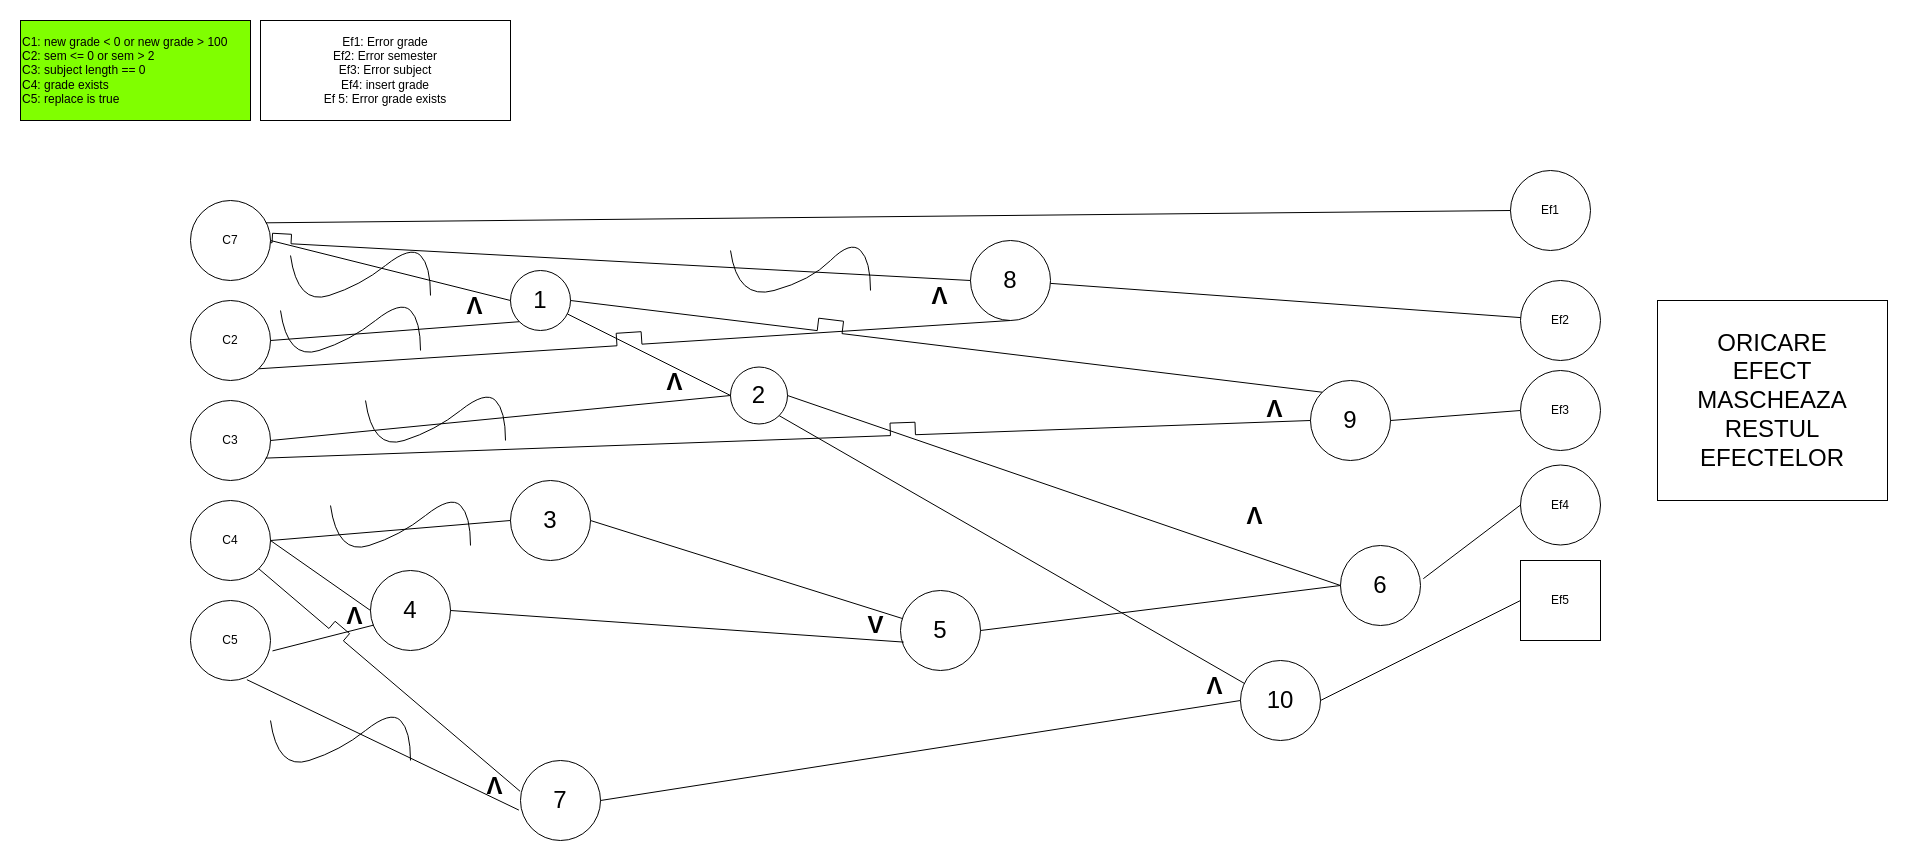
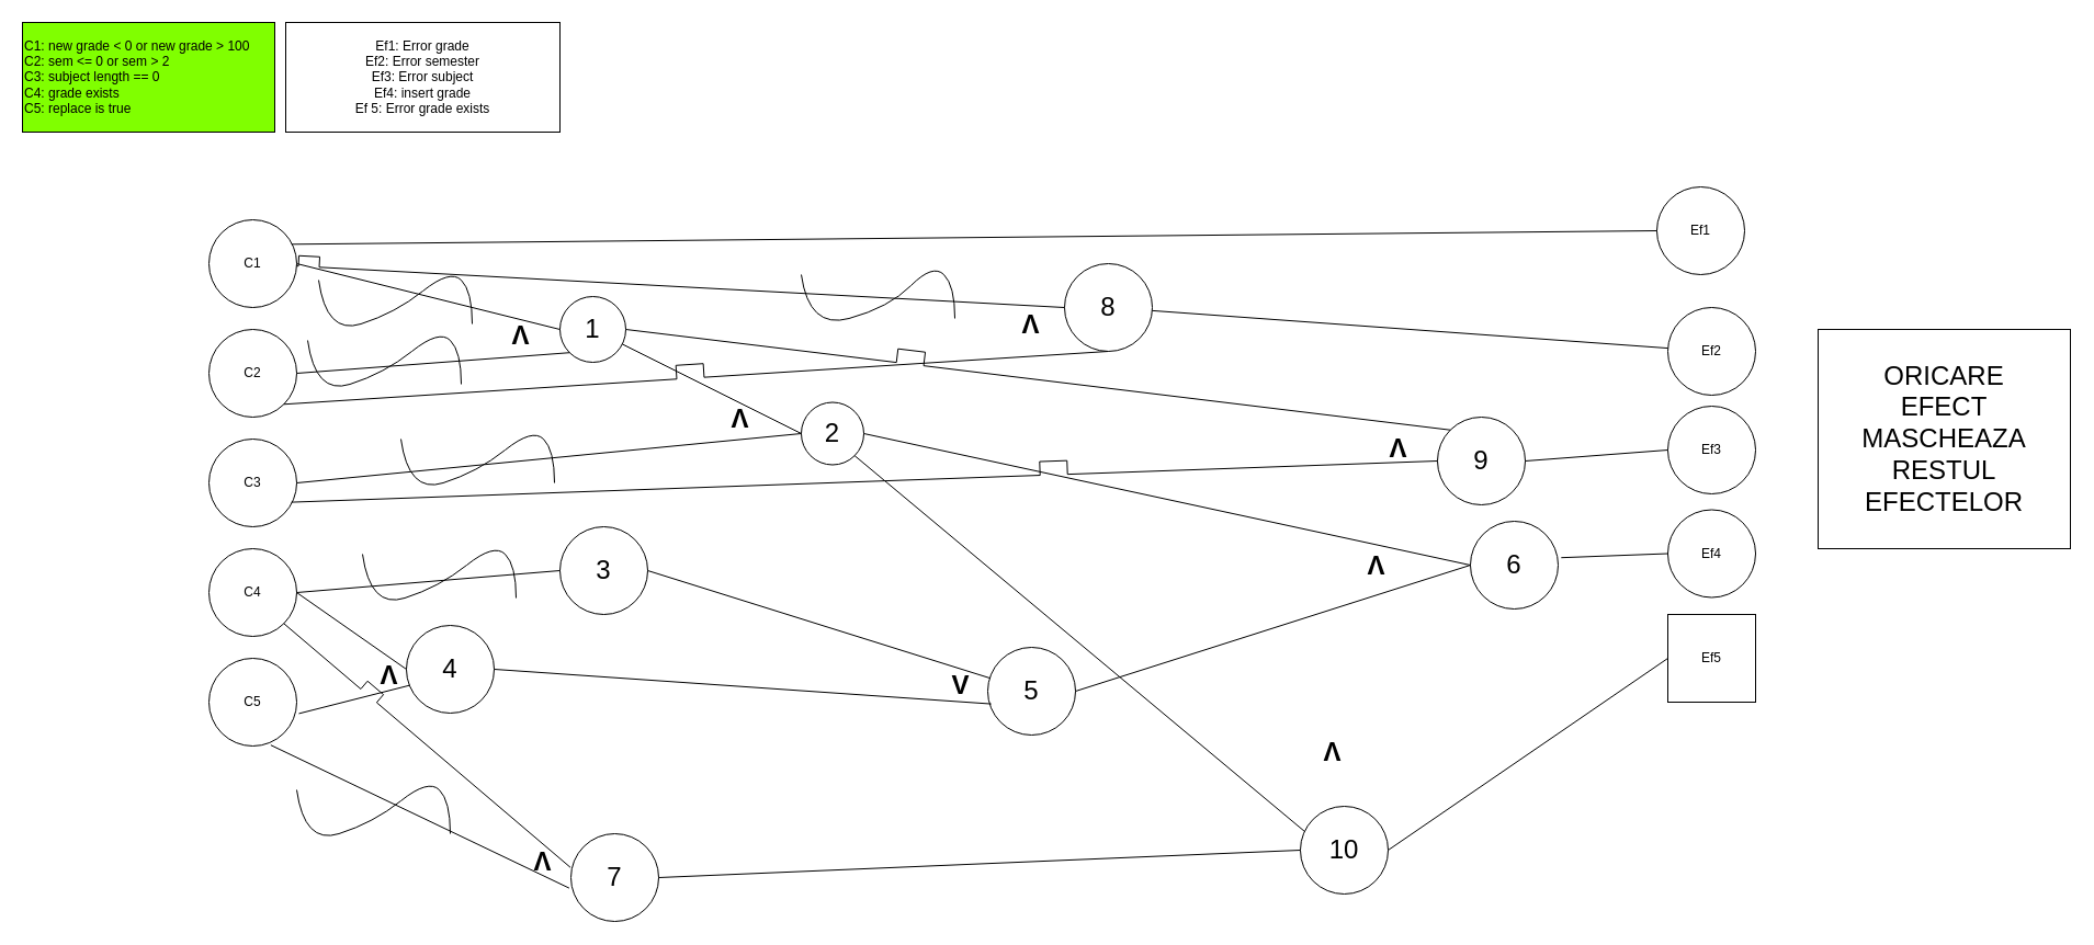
  <mxCell id="0" />
  <mxCell id="1" parent="0" />
- <mxCell id="2" value="C7" style="ellipse;whiteSpace=wrap;html=1;aspect=fixed;" parent="1" vertex="1"><mxGeometry x="190" y="200" width="80" height="80" as="geometry" /></mxCell>
+ <mxCell id="2" value="C1" style="ellipse;whiteSpace=wrap;html=1;aspect=fixed;" parent="1" vertex="1"><mxGeometry x="190" y="200" width="80" height="80" as="geometry" /></mxCell>
  <mxCell id="3" value="C2" style="ellipse;whiteSpace=wrap;html=1;aspect=fixed;" parent="1" vertex="1"><mxGeometry x="190" y="300" width="80" height="80" as="geometry" /></mxCell>
  <mxCell id="4" value="C3" style="ellipse;whiteSpace=wrap;html=1;aspect=fixed;" parent="1" vertex="1"><mxGeometry x="190" y="400" width="80" height="80" as="geometry" /></mxCell>
  <mxCell id="5" value="C4" style="ellipse;whiteSpace=wrap;html=1;aspect=fixed;" parent="1" vertex="1"><mxGeometry x="190" y="500" width="80" height="80" as="geometry" /></mxCell>
  <mxCell id="6" value="&lt;div style=&quot;&quot;&gt;C1: new grade &amp;lt; 0 or new grade &amp;gt; 100&lt;/div&gt;&lt;div style=&quot;&quot;&gt;C2: sem &amp;lt;= 0 or sem &amp;gt; 2&lt;br&gt;C3: subject length == 0&lt;/div&gt;&lt;div style=&quot;&quot;&gt;C4: grade exists&lt;/div&gt;&lt;div style=&quot;&quot;&gt;C5: replace is true&lt;/div&gt;" style="rounded=0;whiteSpace=wrap;html=1;labelBackgroundColor=#80FF00;fillColor=#80FF00;align=left;" parent="1" vertex="1"><mxGeometry x="20" y="20" width="230" height="100" as="geometry" /></mxCell>
  <mxCell id="7" value="Ef1: Error grade&lt;br&gt;Ef2: Error semester&lt;br&gt;Ef3: Error subject&lt;br&gt;Ef4: insert grade&lt;br&gt;Ef 5: Error grade exists" style="rounded=0;whiteSpace=wrap;html=1;labelBackgroundColor=none;fillColor=none;" parent="1" vertex="1"><mxGeometry x="260" y="20" width="250" height="100" as="geometry" /></mxCell>
  <mxCell id="8" value="Ef1" style="ellipse;whiteSpace=wrap;html=1;aspect=fixed;" parent="1" vertex="1"><mxGeometry x="1510" y="170" width="80" height="80" as="geometry" /></mxCell>
  <mxCell id="9" value="Ef2" style="ellipse;whiteSpace=wrap;html=1;aspect=fixed;" parent="1" vertex="1"><mxGeometry x="1520" y="280" width="80" height="80" as="geometry" /></mxCell>
  <mxCell id="10" value="Ef3" style="ellipse;whiteSpace=wrap;html=1;aspect=fixed;" parent="1" vertex="1"><mxGeometry x="1520" y="370" width="80" height="80" as="geometry" /></mxCell>
  <mxCell id="11" value="Ef4" style="ellipse;whiteSpace=wrap;html=1;aspect=fixed;" parent="1" vertex="1"><mxGeometry x="1520" y="464.5" width="80" height="80" as="geometry" /></mxCell>
  <mxCell id="12" value="Ef5" style="whiteSpace=wrap;html=1;aspect=fixed;rounded=0;" parent="1" vertex="1"><mxGeometry x="1520" y="560" width="80" height="80" as="geometry" /></mxCell>
  <mxCell id="13" value="" style="endArrow=none;html=1;rounded=0;exitX=1;exitY=0.5;exitDx=0;exitDy=0;entryX=0;entryY=0.5;entryDx=0;entryDy=0;" parent="1" source="2" target="14" edge="1"><mxGeometry width="50" height="50" relative="1" as="geometry"><mxPoint x="300" y="390" as="sourcePoint" /><mxPoint x="460" y="270" as="targetPoint" /></mxGeometry></mxCell>
  <mxCell id="14" value="&lt;font style=&quot;font-size: 24px;&quot;&gt;1&lt;/font&gt;" style="ellipse;whiteSpace=wrap;html=1;aspect=fixed;labelBackgroundColor=none;fillColor=none;" parent="1" vertex="1"><mxGeometry x="510" y="270" width="60" height="60" as="geometry" /></mxCell>
  <mxCell id="15" value="" style="curved=1;endArrow=none;html=1;rounded=0;endFill=0;" parent="1" edge="1"><mxGeometry width="50" height="50" relative="1" as="geometry"><mxPoint x="290" y="255" as="sourcePoint" /><mxPoint x="430" y="295" as="targetPoint" /><Array as="points"><mxPoint x="297" y="305" /><mxPoint x="360" y="285" /><mxPoint x="410" y="245" /><mxPoint x="430" y="265" /></Array></mxGeometry></mxCell>
  <mxCell id="16" value="" style="endArrow=none;html=1;rounded=0;entryX=0;entryY=1;entryDx=0;entryDy=0;exitX=1;exitY=0.5;exitDx=0;exitDy=0;" parent="1" source="3" target="14" edge="1"><mxGeometry width="50" height="50" relative="1" as="geometry"><mxPoint x="300" y="390" as="sourcePoint" /><mxPoint x="350" y="340" as="targetPoint" /></mxGeometry></mxCell>
  <mxCell id="17" value="" style="curved=1;endArrow=none;html=1;rounded=0;endFill=0;" parent="1" edge="1"><mxGeometry width="50" height="50" relative="1" as="geometry"><mxPoint x="280" y="310" as="sourcePoint" /><mxPoint x="420" y="350" as="targetPoint" /><Array as="points"><mxPoint x="287" y="360" /><mxPoint x="350" y="340" /><mxPoint x="400" y="300" /><mxPoint x="420" y="320" /></Array></mxGeometry></mxCell>
  <mxCell id="18" value="" style="endArrow=none;html=1;rounded=0;fontSize=24;exitX=1;exitY=0.5;exitDx=0;exitDy=0;entryX=0;entryY=0.5;entryDx=0;entryDy=0;" parent="1" source="4" target="20" edge="1"><mxGeometry width="50" height="50" relative="1" as="geometry"><mxPoint x="430" y="390" as="sourcePoint" /><mxPoint x="680" y="430" as="targetPoint" /></mxGeometry></mxCell>
  <mxCell id="19" value="" style="curved=1;endArrow=none;html=1;rounded=0;endFill=0;" parent="1" edge="1"><mxGeometry width="50" height="50" relative="1" as="geometry"><mxPoint x="365" y="400" as="sourcePoint" /><mxPoint x="505" y="440" as="targetPoint" /><Array as="points"><mxPoint x="372" y="450" /><mxPoint x="435" y="430" /><mxPoint x="485" y="390" /><mxPoint x="505" y="410" /></Array></mxGeometry></mxCell>
  <mxCell id="20" value="2" style="ellipse;whiteSpace=wrap;html=1;aspect=fixed;labelBackgroundColor=none;fontSize=24;fillColor=none;" parent="1" vertex="1"><mxGeometry x="730" y="366.5" width="57" height="57" as="geometry" /></mxCell>
  <mxCell id="21" value="C5" style="ellipse;whiteSpace=wrap;html=1;aspect=fixed;" parent="1" vertex="1"><mxGeometry x="190" y="600" width="80" height="80" as="geometry" /></mxCell>
  <mxCell id="22" value="" style="endArrow=none;html=1;rounded=0;fontSize=24;entryX=0;entryY=0.5;entryDx=0;entryDy=0;" parent="1" source="14" target="20" edge="1"><mxGeometry width="50" height="50" relative="1" as="geometry"><mxPoint x="700" y="390" as="sourcePoint" /><mxPoint x="750" y="340" as="targetPoint" /></mxGeometry></mxCell>
  <mxCell id="23" value="" style="endArrow=none;html=1;rounded=0;fontSize=24;exitX=1;exitY=0.5;exitDx=0;exitDy=0;entryX=0;entryY=0.5;entryDx=0;entryDy=0;" parent="1" source="5" target="25" edge="1"><mxGeometry width="50" height="50" relative="1" as="geometry"><mxPoint x="340" y="470" as="sourcePoint" /><mxPoint x="520" y="530" as="targetPoint" /></mxGeometry></mxCell>
  <mxCell id="24" value="" style="endArrow=none;html=1;rounded=0;fontSize=24;exitX=1.025;exitY=0.63;exitDx=0;exitDy=0;exitPerimeter=0;entryX=0.042;entryY=0.682;entryDx=0;entryDy=0;entryPerimeter=0;" parent="1" source="21" target="25" edge="1"><mxGeometry width="50" height="50" relative="1" as="geometry"><mxPoint x="320" y="640" as="sourcePoint" /><mxPoint x="520" y="560" as="targetPoint" /></mxGeometry></mxCell>
  <mxCell id="25" value="&lt;font style=&quot;font-size: 24px;&quot;&gt;4&lt;/font&gt;" style="ellipse;whiteSpace=wrap;html=1;aspect=fixed;labelBackgroundColor=none;fillColor=none;" parent="1" vertex="1"><mxGeometry x="370" y="570" width="80" height="80" as="geometry" /></mxCell>
  <mxCell id="26" value="V" style="text;html=1;align=center;verticalAlign=middle;resizable=0;points=[];autosize=1;strokeColor=none;fillColor=none;fontSize=24;fontStyle=1" parent="1" vertex="1"><mxGeometry x="860" y="610" width="30" height="30" as="geometry" /></mxCell>
  <mxCell id="27" value="&lt;font style=&quot;font-size: 24px;&quot;&gt;3&lt;/font&gt;" style="ellipse;whiteSpace=wrap;html=1;aspect=fixed;labelBackgroundColor=none;fillColor=none;" parent="1" vertex="1"><mxGeometry x="510" y="480" width="80" height="80" as="geometry" /></mxCell>
  <mxCell id="28" value="" style="endArrow=none;html=1;rounded=0;fontSize=24;exitX=1;exitY=0.5;exitDx=0;exitDy=0;entryX=0;entryY=0.5;entryDx=0;entryDy=0;" parent="1" source="5" target="27" edge="1"><mxGeometry width="50" height="50" relative="1" as="geometry"><mxPoint x="650" y="470" as="sourcePoint" /><mxPoint x="700" y="420" as="targetPoint" /></mxGeometry></mxCell>
  <mxCell id="29" value="" style="curved=1;endArrow=none;html=1;rounded=0;endFill=0;" parent="1" edge="1"><mxGeometry width="50" height="50" relative="1" as="geometry"><mxPoint x="330" y="505" as="sourcePoint" /><mxPoint x="470" y="545" as="targetPoint" /><Array as="points"><mxPoint x="337" y="555" /><mxPoint x="400" y="535" /><mxPoint x="450" y="495" /><mxPoint x="470" y="515" /></Array></mxGeometry></mxCell>
  <mxCell id="30" value="" style="endArrow=none;html=1;rounded=0;fontSize=24;exitX=1;exitY=0.5;exitDx=0;exitDy=0;entryX=0.04;entryY=0.645;entryDx=0;entryDy=0;entryPerimeter=0;" parent="1" source="25" target="32" edge="1"><mxGeometry width="50" height="50" relative="1" as="geometry"><mxPoint x="650" y="560" as="sourcePoint" /><mxPoint x="870" y="570" as="targetPoint" /></mxGeometry></mxCell>
  <mxCell id="31" value="" style="endArrow=none;html=1;rounded=0;fontSize=24;exitX=1;exitY=0.5;exitDx=0;exitDy=0;" parent="1" source="27" target="32" edge="1"><mxGeometry width="50" height="50" relative="1" as="geometry"><mxPoint x="650" y="560" as="sourcePoint" /><mxPoint x="870" y="570" as="targetPoint" /></mxGeometry></mxCell>
  <mxCell id="32" value="&lt;font style=&quot;font-size: 24px;&quot;&gt;5&lt;/font&gt;" style="ellipse;whiteSpace=wrap;html=1;aspect=fixed;labelBackgroundColor=none;fillColor=none;" parent="1" vertex="1"><mxGeometry x="900" y="590" width="80" height="80" as="geometry" /></mxCell>
  <mxCell id="33" value="V" style="text;html=1;align=center;verticalAlign=middle;resizable=0;points=[];autosize=1;strokeColor=none;fillColor=none;fontSize=24;fontStyle=1;rotation=-180;" parent="1" vertex="1"><mxGeometry x="460" y="290" width="30" height="30" as="geometry" /></mxCell>
  <mxCell id="34" value="V" style="text;html=1;align=center;verticalAlign=middle;resizable=0;points=[];autosize=1;strokeColor=none;fillColor=none;fontSize=24;fontStyle=1;rotation=-180;" parent="1" vertex="1"><mxGeometry x="660" y="366.5" width="30" height="30" as="geometry" /></mxCell>
  <mxCell id="35" value="V" style="text;html=1;align=center;verticalAlign=middle;resizable=0;points=[];autosize=1;strokeColor=none;fillColor=none;fontSize=24;fontStyle=1;rotation=-180;" parent="1" vertex="1"><mxGeometry x="340" y="600" width="30" height="30" as="geometry" /></mxCell>
  <mxCell id="36" value="" style="endArrow=none;html=1;rounded=0;fontSize=24;exitX=1;exitY=0.5;exitDx=0;exitDy=0;entryX=0;entryY=0.5;entryDx=0;entryDy=0;" parent="1" source="20" target="38" edge="1"><mxGeometry width="50" height="50" relative="1" as="geometry"><mxPoint x="680" y="470" as="sourcePoint" /><mxPoint x="1250" y="290" as="targetPoint" /></mxGeometry></mxCell>
  <mxCell id="37" value="" style="endArrow=none;html=1;rounded=0;fontSize=24;exitX=1;exitY=0.5;exitDx=0;exitDy=0;entryX=0;entryY=0.5;entryDx=0;entryDy=0;" parent="1" source="32" target="38" edge="1"><mxGeometry width="50" height="50" relative="1" as="geometry"><mxPoint x="900" y="470" as="sourcePoint" /><mxPoint x="1250" y="320" as="targetPoint" /></mxGeometry></mxCell>
- <mxCell id="38" value="&lt;span style=&quot;font-size: 24px;&quot;&gt;6&lt;/span&gt;" style="ellipse;whiteSpace=wrap;html=1;aspect=fixed;labelBackgroundColor=none;fillColor=none;" parent="1" vertex="1"><mxGeometry x="1340" y="545" width="80" height="80" as="geometry" /></mxCell>
+ <mxCell id="38" value="&lt;span style=&quot;font-size: 24px;&quot;&gt;6&lt;/span&gt;" style="ellipse;whiteSpace=wrap;html=1;aspect=fixed;labelBackgroundColor=none;fillColor=none;" parent="1" vertex="1"><mxGeometry x="1340" y="475" width="80" height="80" as="geometry" /></mxCell>
  <mxCell id="39" value="V" style="text;html=1;align=center;verticalAlign=middle;resizable=0;points=[];autosize=1;strokeColor=none;fillColor=none;fontSize=24;fontStyle=1;rotation=-180;" parent="1" vertex="1"><mxGeometry x="1240" y="500" width="30" height="30" as="geometry" /></mxCell>
  <mxCell id="40" value="" style="endArrow=none;html=1;rounded=0;fontSize=24;exitX=1.035;exitY=0.415;exitDx=0;exitDy=0;entryX=0;entryY=0.5;entryDx=0;entryDy=0;exitPerimeter=0;" parent="1" source="38" target="11" edge="1"><mxGeometry width="50" height="50" relative="1" as="geometry"><mxPoint x="930" y="450" as="sourcePoint" /><mxPoint x="1490" y="350" as="targetPoint" /></mxGeometry></mxCell>
  <mxCell id="41" value="" style="endArrow=none;html=1;rounded=0;fontSize=24;exitX=1;exitY=1;exitDx=0;exitDy=0;entryX=-0.005;entryY=0.385;entryDx=0;entryDy=0;entryPerimeter=0;jumpStyle=sharp;jumpSize=19;" parent="1" source="5" target="44" edge="1"><mxGeometry width="50" height="50" relative="1" as="geometry"><mxPoint x="460" y="620" as="sourcePoint" /><mxPoint x="570" y="790" as="targetPoint" /></mxGeometry></mxCell>
  <mxCell id="42" value="" style="endArrow=none;html=1;rounded=0;fontSize=24;exitX=0.705;exitY=0.99;exitDx=0;exitDy=0;exitPerimeter=0;entryX=-0.02;entryY=0.62;entryDx=0;entryDy=0;entryPerimeter=0;" parent="1" source="21" target="44" edge="1"><mxGeometry width="50" height="50" relative="1" as="geometry"><mxPoint x="268.284" y="578.284" as="sourcePoint" /><mxPoint x="500" y="790" as="targetPoint" /></mxGeometry></mxCell>
  <mxCell id="43" value="" style="curved=1;endArrow=none;html=1;rounded=0;endFill=0;" parent="1" edge="1"><mxGeometry width="50" height="50" relative="1" as="geometry"><mxPoint x="270" y="720" as="sourcePoint" /><mxPoint x="410" y="760" as="targetPoint" /><Array as="points"><mxPoint x="277" y="770" /><mxPoint x="340" y="750" /><mxPoint x="390" y="710" /><mxPoint x="410" y="730" /></Array></mxGeometry></mxCell>
  <mxCell id="44" value="&lt;font style=&quot;font-size: 24px;&quot;&gt;7&lt;/font&gt;" style="ellipse;whiteSpace=wrap;html=1;aspect=fixed;labelBackgroundColor=none;fillColor=none;" parent="1" vertex="1"><mxGeometry x="520" y="760" width="80" height="80" as="geometry" /></mxCell>
  <mxCell id="45" value="V" style="text;html=1;align=center;verticalAlign=middle;resizable=0;points=[];autosize=1;strokeColor=none;fillColor=none;fontSize=24;fontStyle=1;rotation=-180;" parent="1" vertex="1"><mxGeometry x="480" y="770" width="30" height="30" as="geometry" /></mxCell>
  <mxCell id="46" value="" style="endArrow=none;html=1;rounded=0;fontSize=24;exitX=1;exitY=0.5;exitDx=0;exitDy=0;entryX=0;entryY=0.5;entryDx=0;entryDy=0;" parent="1" source="44" target="60" edge="1"><mxGeometry width="50" height="50" relative="1" as="geometry"><mxPoint x="256.4" y="689.2" as="sourcePoint" /><mxPoint x="880" y="790" as="targetPoint" /></mxGeometry></mxCell>
  <mxCell id="47" value="" style="endArrow=none;html=1;rounded=0;fontSize=24;entryX=0;entryY=0.5;entryDx=0;entryDy=0;exitX=0.942;exitY=0.279;exitDx=0;exitDy=0;exitPerimeter=0;" parent="1" source="2" target="8" edge="1"><mxGeometry width="50" height="50" relative="1" as="geometry"><mxPoint x="660" y="290" as="sourcePoint" /><mxPoint x="1350" y="525" as="targetPoint" /></mxGeometry></mxCell>
  <mxCell id="48" value="" style="endArrow=none;html=1;rounded=0;fontSize=24;exitX=1;exitY=1;exitDx=0;exitDy=0;jumpStyle=sharp;jumpSize=25;entryX=0.5;entryY=1;entryDx=0;entryDy=0;" parent="1" source="3" target="52" edge="1"><mxGeometry width="50" height="50" relative="1" as="geometry"><mxPoint x="275.36" y="232.32" as="sourcePoint" /><mxPoint x="950" y="300" as="targetPoint" /></mxGeometry></mxCell>
  <mxCell id="49" value="" style="endArrow=none;html=1;rounded=0;fontSize=24;exitX=0.94;exitY=0.72;exitDx=0;exitDy=0;exitPerimeter=0;jumpStyle=sharp;jumpSize=25;entryX=0;entryY=0.5;entryDx=0;entryDy=0;" parent="1" source="4" target="56" edge="1"><mxGeometry width="50" height="50" relative="1" as="geometry"><mxPoint x="268.284" y="321.716" as="sourcePoint" /><mxPoint x="1300" y="420" as="targetPoint" /></mxGeometry></mxCell>
  <mxCell id="50" value="ORICARE&lt;br&gt;EFECT MASCHEAZA RESTUL EFECTELOR" style="rounded=0;whiteSpace=wrap;html=1;labelBackgroundColor=none;fontSize=24;fillColor=none;" parent="1" vertex="1"><mxGeometry x="1657" y="300" width="230" height="200" as="geometry" /></mxCell>
  <mxCell id="51" value="" style="endArrow=none;html=1;rounded=0;fontSize=24;jumpStyle=sharp;jumpSize=19;entryX=0;entryY=0.5;entryDx=0;entryDy=0;" parent="1" source="2" target="52" edge="1"><mxGeometry width="50" height="50" relative="1" as="geometry"><mxPoint x="660" y="260" as="sourcePoint" /><mxPoint x="950" y="270" as="targetPoint" /><Array as="points" /></mxGeometry></mxCell>
  <mxCell id="52" value="&lt;span style=&quot;font-size: 24px;&quot;&gt;8&lt;/span&gt;" style="ellipse;whiteSpace=wrap;html=1;aspect=fixed;labelBackgroundColor=none;fillColor=none;" parent="1" vertex="1"><mxGeometry x="970" y="240" width="80" height="80" as="geometry" /></mxCell>
  <mxCell id="53" value="V" style="text;html=1;align=center;verticalAlign=middle;resizable=0;points=[];autosize=1;strokeColor=none;fillColor=none;fontSize=24;fontStyle=1;rotation=-180;" parent="1" vertex="1"><mxGeometry x="925" y="280" width="30" height="30" as="geometry" /></mxCell>
  <mxCell id="54" value="" style="curved=1;endArrow=none;html=1;rounded=0;endFill=0;" parent="1" edge="1"><mxGeometry width="50" height="50" relative="1" as="geometry"><mxPoint x="730" y="250" as="sourcePoint" /><mxPoint x="870" y="290" as="targetPoint" /><Array as="points"><mxPoint x="737" y="300" /><mxPoint x="810" y="280" /><mxPoint x="850" y="240" /><mxPoint x="870" y="260" /></Array></mxGeometry></mxCell>
  <mxCell id="55" value="" style="endArrow=none;html=1;rounded=0;fontSize=24;jumpStyle=sharp;jumpSize=19;" parent="1" source="52" target="9" edge="1"><mxGeometry width="50" height="50" relative="1" as="geometry"><mxPoint x="1070" y="480" as="sourcePoint" /><mxPoint x="1120" y="430" as="targetPoint" /></mxGeometry></mxCell>
  <mxCell id="56" value="&lt;span style=&quot;font-size: 24px;&quot;&gt;9&lt;/span&gt;" style="ellipse;whiteSpace=wrap;html=1;aspect=fixed;labelBackgroundColor=none;fillColor=none;" parent="1" vertex="1"><mxGeometry x="1310" y="380" width="80" height="80" as="geometry" /></mxCell>
  <mxCell id="57" value="" style="endArrow=none;html=1;rounded=0;fontSize=24;jumpStyle=sharp;jumpSize=19;entryX=0;entryY=0.5;entryDx=0;entryDy=0;exitX=1;exitY=0.5;exitDx=0;exitDy=0;" parent="1" source="56" target="10" edge="1"><mxGeometry width="50" height="50" relative="1" as="geometry"><mxPoint x="1060" y="480" as="sourcePoint" /><mxPoint x="1110" y="430" as="targetPoint" /></mxGeometry></mxCell>
  <mxCell id="58" value="V" style="text;html=1;align=center;verticalAlign=middle;resizable=0;points=[];autosize=1;strokeColor=none;fillColor=none;fontSize=24;fontStyle=1;rotation=-180;" parent="1" vertex="1"><mxGeometry x="1260" y="393.5" width="30" height="30" as="geometry" /></mxCell>
  <mxCell id="59" value="" style="endArrow=none;html=1;rounded=0;fontSize=24;exitX=1;exitY=0.5;exitDx=0;exitDy=0;entryX=0;entryY=0;entryDx=0;entryDy=0;jumpStyle=sharp;jumpSize=25;" parent="1" source="14" target="56" edge="1"><mxGeometry width="50" height="50" relative="1" as="geometry"><mxPoint x="737" y="418.5" as="sourcePoint" /><mxPoint x="1350" y="525" as="targetPoint" /></mxGeometry></mxCell>
- <mxCell id="60" value="&lt;span style=&quot;font-size: 24px;&quot;&gt;10&lt;/span&gt;" style="ellipse;whiteSpace=wrap;html=1;aspect=fixed;labelBackgroundColor=none;fillColor=none;" parent="1" vertex="1"><mxGeometry x="1240" y="660" width="80" height="80" as="geometry" /></mxCell>
+ <mxCell id="60" value="&lt;span style=&quot;font-size: 24px;&quot;&gt;10&lt;/span&gt;" style="ellipse;whiteSpace=wrap;html=1;aspect=fixed;labelBackgroundColor=none;fillColor=none;" parent="1" vertex="1"><mxGeometry x="1185" y="735" width="80" height="80" as="geometry" /></mxCell>
  <mxCell id="61" value="" style="endArrow=none;html=1;rounded=0;fontSize=24;exitX=1;exitY=0.5;exitDx=0;exitDy=0;entryX=0;entryY=0.5;entryDx=0;entryDy=0;" parent="1" source="60" target="12" edge="1"><mxGeometry width="50" height="50" relative="1" as="geometry"><mxPoint x="610" y="810" as="sourcePoint" /><mxPoint x="1310" y="700" as="targetPoint" /></mxGeometry></mxCell>
  <mxCell id="62" value="V" style="text;html=1;align=center;verticalAlign=middle;resizable=0;points=[];autosize=1;strokeColor=none;fillColor=none;fontSize=24;fontStyle=1;rotation=-180;" parent="1" vertex="1"><mxGeometry x="1200" y="670" width="30" height="30" as="geometry" /></mxCell>
  <mxCell id="63" value="" style="endArrow=none;html=1;rounded=0;fontSize=24;exitX=1;exitY=1;exitDx=0;exitDy=0;entryX=0.048;entryY=0.286;entryDx=0;entryDy=0;entryPerimeter=0;" parent="1" source="20" target="60" edge="1"><mxGeometry width="50" height="50" relative="1" as="geometry"><mxPoint x="797" y="405" as="sourcePoint" /><mxPoint x="1350" y="525" as="targetPoint" /></mxGeometry></mxCell>
